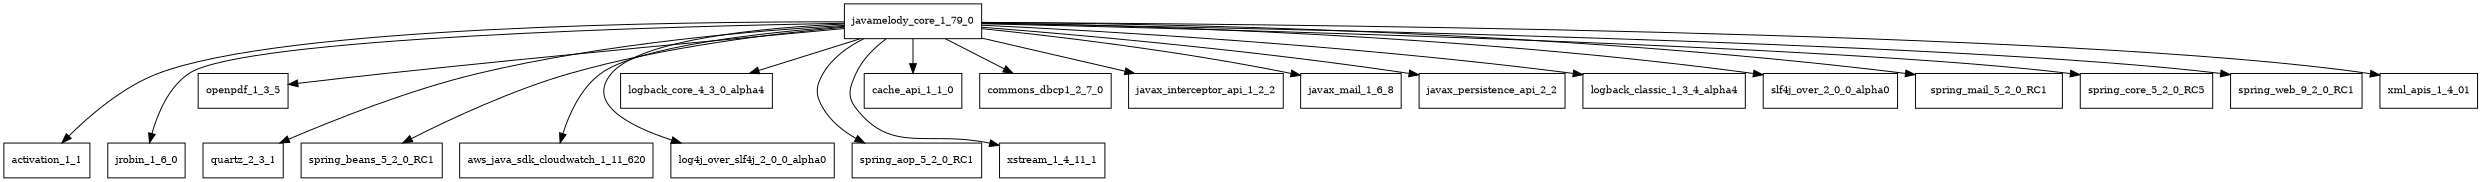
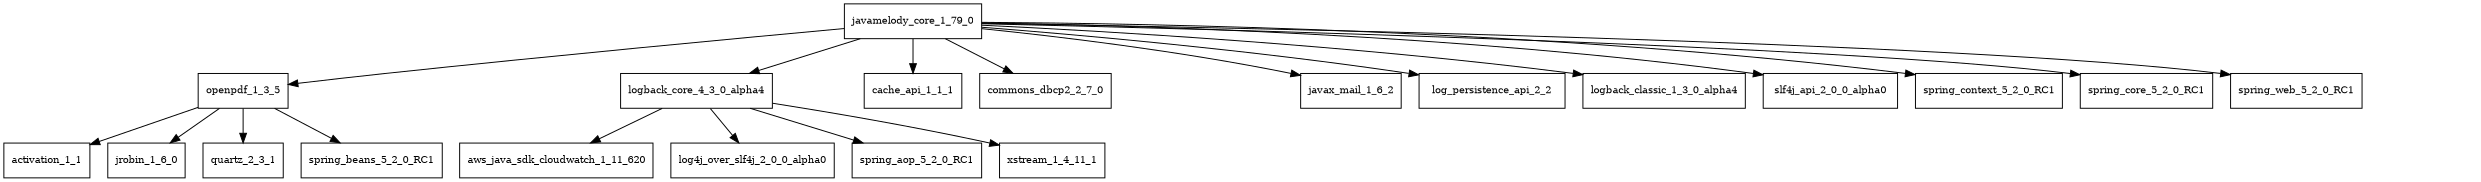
  digraph {
    node [fontsize=10.0 shape=box]
    javamelody_core_1_79_0
    activation_1_1
    aws_java_sdk_cloudwatch_1_11_620
-   cache_api_1_1_1 [label=cache_api_1_1_0]
-   commons_dbcp2_2_7_0 [label=commons_dbcp1_2_7_0]
-   javax_interceptor_api_1_2_2
-   javax_mail_1_6_2 [label=javax_mail_1_6_8]
-   javax_persistence_api_2_2
+   cache_api_1_1_1
+   commons_dbcp2_2_7_0
+   javax_mail_1_6_2
+   javax_persistence_api_2_2 [label=log_persistence_api_2_2]
    jrobin_1_6_0
    log4j_over_slf4j_2_0_0_alpha0
-   logback_classic_1_3_0_alpha4 [label=logback_classic_1_3_4_alpha4]
+   logback_classic_1_3_0_alpha4
    n12 [label=logback_core_4_3_0_alpha4]
    openpdf_1_3_5
    quartz_2_3_1
-   slf4j_api_2_0_0_alpha0 [label=slf4j_over_2_0_0_alpha0]
+   slf4j_api_2_0_0_alpha0
    spring_aop_5_2_0_RC1
    spring_beans_5_2_0_RC1
-   spring_context_5_2_0_RC1 [label=spring_mail_5_2_0_RC1]
-   spring_core_5_2_0_RC1 [label=spring_core_5_2_0_RC5]
-   spring_web_5_2_0_RC1 [label=spring_web_9_2_0_RC1]
-   xml_apis_1_4_01
+   spring_context_5_2_0_RC1
+   spring_core_5_2_0_RC1
+   spring_web_5_2_0_RC1
    xstream_1_4_11_1
-   javamelody_core_1_79_0 -> activation_1_1
-   javamelody_core_1_79_0 -> aws_java_sdk_cloudwatch_1_11_620
+   openpdf_1_3_5 -> activation_1_1
+   n12 -> aws_java_sdk_cloudwatch_1_11_620
    javamelody_core_1_79_0 -> cache_api_1_1_1
    javamelody_core_1_79_0 -> commons_dbcp2_2_7_0
-   javamelody_core_1_79_0 -> javax_interceptor_api_1_2_2
    javamelody_core_1_79_0 -> javax_mail_1_6_2
    javamelody_core_1_79_0 -> javax_persistence_api_2_2
-   javamelody_core_1_79_0 -> jrobin_1_6_0
-   javamelody_core_1_79_0 -> log4j_over_slf4j_2_0_0_alpha0
+   openpdf_1_3_5 -> jrobin_1_6_0
+   n12 -> log4j_over_slf4j_2_0_0_alpha0
    javamelody_core_1_79_0 -> logback_classic_1_3_0_alpha4
    javamelody_core_1_79_0 -> n12
    javamelody_core_1_79_0 -> openpdf_1_3_5
-   javamelody_core_1_79_0 -> quartz_2_3_1
+   openpdf_1_3_5 -> quartz_2_3_1
    javamelody_core_1_79_0 -> slf4j_api_2_0_0_alpha0
-   javamelody_core_1_79_0 -> spring_aop_5_2_0_RC1
-   javamelody_core_1_79_0 -> spring_beans_5_2_0_RC1
+   n12 -> spring_aop_5_2_0_RC1
+   openpdf_1_3_5 -> spring_beans_5_2_0_RC1
    javamelody_core_1_79_0 -> spring_context_5_2_0_RC1
    javamelody_core_1_79_0 -> spring_core_5_2_0_RC1
    javamelody_core_1_79_0 -> spring_web_5_2_0_RC1
-   javamelody_core_1_79_0 -> xml_apis_1_4_01
-   javamelody_core_1_79_0 -> xstream_1_4_11_1
+   n12 -> xstream_1_4_11_1
  }
